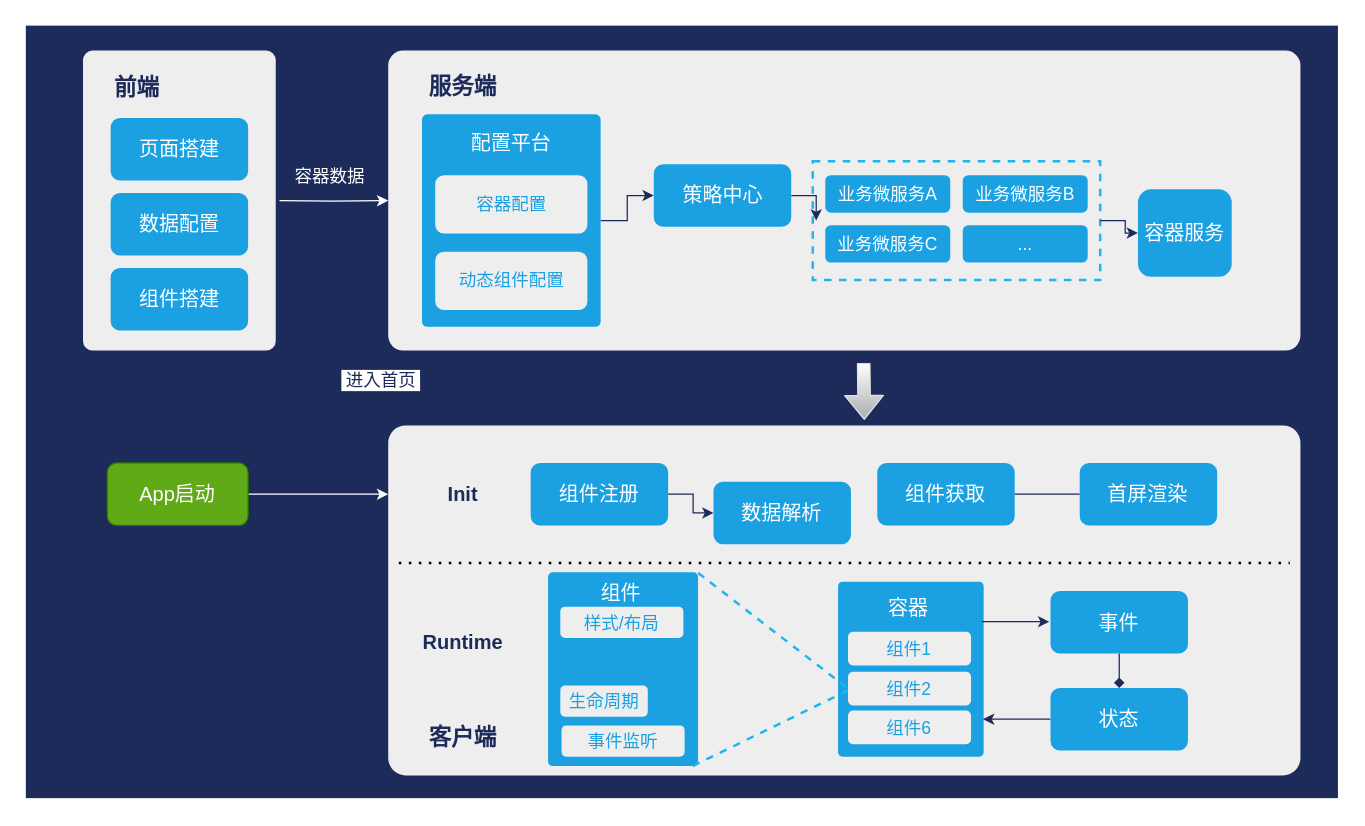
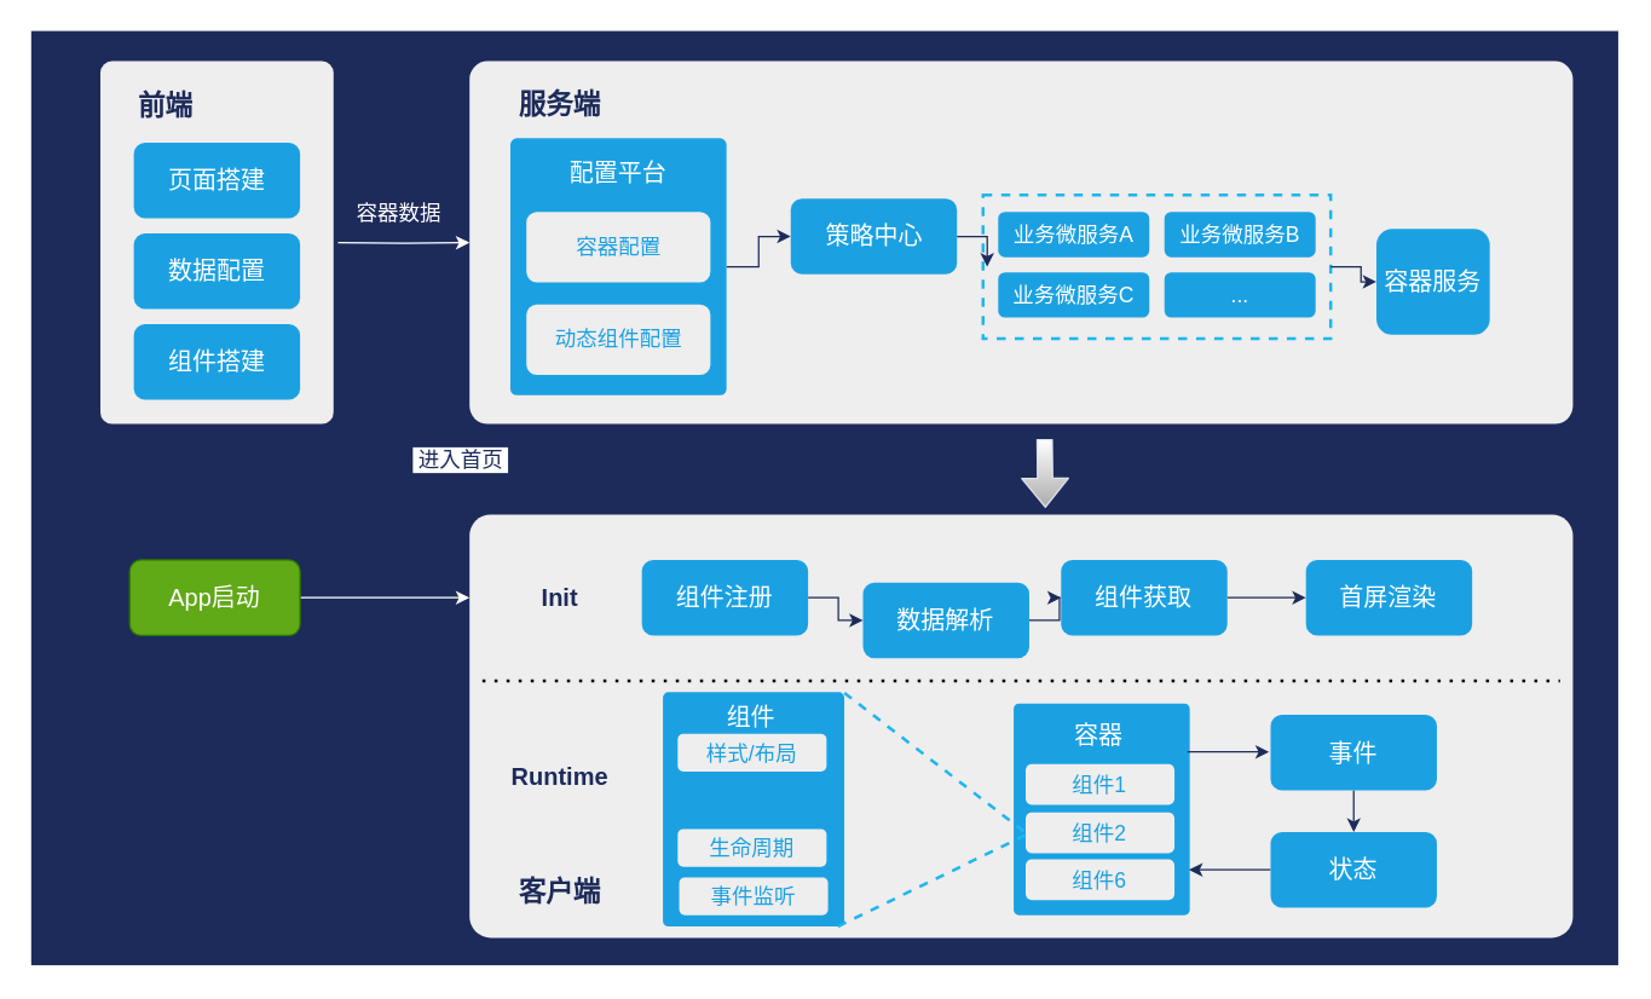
  <mxCell id="0" />
  <mxCell id="1" parent="0" />
  <mxCell id="2" value="" style="rounded=0;whiteSpace=wrap;html=1;align=left;strokeColor=none;fillColor=#1D2B5A;" parent="1" vertex="1"><mxGeometry width="1050" height="618.2" as="geometry" x="20" y="20" /></mxCell>
  <mxCell id="3" value="" style="group" vertex="1" connectable="0" parent="1"><mxGeometry x="310" y="40" width="730" height="240" as="geometry" /></mxCell>
  <mxCell id="4" value="" style="rounded=1;whiteSpace=wrap;html=1;fillColor=#eeeeee;strokeColor=none;arcSize=5;" parent="3" vertex="1"><mxGeometry width="730" height="240" as="geometry" /></mxCell>
  <mxCell id="5" value="&lt;font color=&quot;#1d2b5a&quot; size=&quot;1&quot;&gt;&lt;b style=&quot;font-size: 18px&quot;&gt;服务端&lt;/b&gt;&lt;/font&gt;" style="text;html=1;strokeColor=none;fillColor=none;align=center;verticalAlign=middle;whiteSpace=wrap;rounded=0;" parent="3" vertex="1"><mxGeometry x="30" y="19" width="60" height="20" as="geometry" /></mxCell>
  <mxCell id="6" value="" style="rounded=0;whiteSpace=wrap;html=1;fillColor=none;dashed=1;strokeColor=#1FB6EE;strokeWidth=2;" vertex="1" parent="3"><mxGeometry x="339.75" y="88.5" width="230" height="95" as="geometry" /></mxCell>
  <mxCell id="7" value="" style="edgeStyle=orthogonalEdgeStyle;rounded=0;orthogonalLoop=1;jettySize=auto;html=1;strokeColor=#1D2B5A;" edge="1" parent="3" source="8" target="6"><mxGeometry relative="1" as="geometry" /></mxCell>
  <mxCell id="8" value="&lt;font style=&quot;font-size: 16px&quot;&gt;策略中心&lt;/font&gt;" style="text;html=1;align=center;verticalAlign=middle;whiteSpace=wrap;rounded=1;fillColor=#1ba1e2;fontColor=#FFFFFF;" vertex="1" parent="3"><mxGeometry x="212.5" y="91" width="110" height="50" as="geometry" /></mxCell>
  <mxCell id="9" value="&lt;font style=&quot;font-size: 14px&quot;&gt;业务微服务C&lt;/font&gt;" style="text;html=1;align=center;verticalAlign=middle;whiteSpace=wrap;rounded=1;fillColor=#1ba1e2;fontColor=#FFFFFF;" vertex="1" parent="3"><mxGeometry x="349.75" y="139.66" width="100" height="30" as="geometry" /></mxCell>
  <mxCell id="10" value="" style="edgeStyle=orthogonalEdgeStyle;rounded=0;orthogonalLoop=1;jettySize=auto;html=1;strokeColor=#1D2B5A;exitX=1;exitY=0.5;exitDx=0;exitDy=0;" edge="1" parent="3" source="16" target="8"><mxGeometry relative="1" as="geometry"><mxPoint x="162" y="83.5" as="sourcePoint" /></mxGeometry></mxCell>
  <mxCell id="11" value="&lt;font style=&quot;font-size: 14px&quot;&gt;业务微服务A&lt;/font&gt;" style="text;html=1;align=center;verticalAlign=middle;whiteSpace=wrap;rounded=1;fillColor=#1ba1e2;fontColor=#FFFFFF;" vertex="1" parent="3"><mxGeometry x="349.75" y="99.66" width="100" height="30" as="geometry" /></mxCell>
  <mxCell id="12" value="&lt;font style=&quot;font-size: 14px&quot;&gt;业务微服务B&lt;/font&gt;" style="text;html=1;align=center;verticalAlign=middle;whiteSpace=wrap;rounded=1;fillColor=#1ba1e2;fontColor=#FFFFFF;" vertex="1" parent="3"><mxGeometry x="459.75" y="99.66" width="100" height="30" as="geometry" /></mxCell>
  <mxCell id="13" value="&lt;span style=&quot;font-size: 14px&quot;&gt;...&lt;/span&gt;" style="text;html=1;align=center;verticalAlign=middle;whiteSpace=wrap;rounded=1;fillColor=#1ba1e2;fontColor=#FFFFFF;" vertex="1" parent="3"><mxGeometry x="459.75" y="139.66" width="100" height="30" as="geometry" /></mxCell>
  <mxCell id="14" value="&lt;font style=&quot;font-size: 16px&quot;&gt;容器服务&lt;/font&gt;" style="text;html=1;align=center;verticalAlign=middle;whiteSpace=wrap;rounded=1;fillColor=#1ba1e2;fontColor=#FFFFFF;" vertex="1" parent="3"><mxGeometry x="600" y="111" width="75" height="70" as="geometry" /></mxCell>
  <mxCell id="15" value="" style="edgeStyle=orthogonalEdgeStyle;rounded=0;orthogonalLoop=1;jettySize=auto;html=1;strokeColor=#1D2B5A;" edge="1" parent="3" source="6" target="14"><mxGeometry relative="1" as="geometry" /></mxCell>
  <mxCell id="16" value="" style="rounded=1;whiteSpace=wrap;html=1;dashed=1;fillColor=#1BA1E2;strokeColor=none;arcSize=3;" vertex="1" parent="3"><mxGeometry x="27.01" y="51" width="142.99" height="170" as="geometry" /></mxCell>
  <mxCell id="17" value="&lt;font style=&quot;font-size: 16px&quot; color=&quot;#ffffff&quot;&gt;配置平台&lt;/font&gt;" style="rounded=1;whiteSpace=wrap;html=1;dashed=1;fillColor=none;strokeColor=none;" vertex="1" parent="3"><mxGeometry x="49.804" y="50.996" width="97.391" height="46.667" as="geometry" /></mxCell>
  <mxCell id="18" value="&lt;font style=&quot;font-size: 14px&quot; color=&quot;#1ba1e2&quot;&gt;容器配置&lt;/font&gt;" style="text;html=1;align=center;verticalAlign=middle;whiteSpace=wrap;rounded=1;fontColor=#FFFFFF;fillColor=#EEEEEE;" vertex="1" parent="3"><mxGeometry x="37.634" y="99.658" width="121.739" height="46.667" as="geometry" /></mxCell>
  <mxCell id="19" value="&lt;font style=&quot;font-size: 14px&quot; color=&quot;#1ba1e2&quot;&gt;动态组件配置&lt;/font&gt;" style="text;html=1;align=center;verticalAlign=middle;whiteSpace=wrap;rounded=1;fontColor=#FFFFFF;fillColor=#EEEEEE;" vertex="1" parent="3"><mxGeometry x="37.637" y="160.998" width="121.739" height="46.667" as="geometry" /></mxCell>
  <mxCell id="20" value="" style="edgeStyle=orthogonalEdgeStyle;rounded=0;orthogonalLoop=1;jettySize=auto;html=1;strokeColor=#FFFFFF;" edge="1" parent="1" target="4"><mxGeometry relative="1" as="geometry"><mxPoint x="223" y="160" as="sourcePoint" /></mxGeometry></mxCell>
  <mxCell id="21" value="&lt;font style=&quot;font-size: 14px; line-height: 140%;&quot; color=&quot;#ffffff&quot;&gt;&amp;nbsp;容器数据&amp;nbsp;&lt;/font&gt;" style="edgeLabel;html=1;align=center;verticalAlign=middle;resizable=0;points=[];labelBackgroundColor=#1D2B5A;" vertex="1" connectable="0" parent="20"><mxGeometry relative="1" as="geometry"><mxPoint x="-5" y="-20" as="offset" /></mxGeometry></mxCell>
  <mxCell id="22" value="" style="rounded=1;whiteSpace=wrap;html=1;fillColor=#eeeeee;strokeColor=none;arcSize=5;" parent="1" vertex="1"><mxGeometry x="65.76" y="40" width="154.25" height="240" as="geometry" /></mxCell>
  <mxCell id="23" value="&lt;font color=&quot;#1d2b5a&quot;&gt;&lt;span style=&quot;font-size: 18px&quot;&gt;&lt;b&gt;前端&lt;/b&gt;&lt;/span&gt;&lt;/font&gt;" style="text;html=1;strokeColor=none;fillColor=none;align=center;verticalAlign=middle;whiteSpace=wrap;rounded=0;" parent="1" vertex="1"><mxGeometry x="87.88" y="60" width="42.12" height="20" as="geometry" /></mxCell>
  <mxCell id="24" value="&lt;font style=&quot;font-size: 16px&quot;&gt;页面搭建&lt;/font&gt;" style="text;html=1;align=center;verticalAlign=middle;whiteSpace=wrap;rounded=1;fillColor=#1ba1e2;fontColor=#FFFFFF;" parent="1" vertex="1"><mxGeometry x="87.88" y="94" width="110" height="50" as="geometry" /></mxCell>
  <mxCell id="25" value="" style="edgeStyle=orthogonalEdgeStyle;rounded=0;orthogonalLoop=1;jettySize=auto;html=1;strokeColor=#FFFFFF;" parent="1" source="27" target="28" edge="1"><mxGeometry relative="1" as="geometry"><Array as="points"><mxPoint x="240" y="395" /><mxPoint x="240" y="395" /></Array></mxGeometry></mxCell>
  <mxCell id="26" value="&lt;font style=&quot;font-size: 14px&quot;&gt;&amp;nbsp;进入首页&amp;nbsp;&lt;/font&gt;" style="edgeLabel;html=1;align=center;verticalAlign=middle;resizable=0;points=[];fontColor=#1D2B5A;" vertex="1" connectable="0" parent="25"><mxGeometry x="-0.058" y="2" relative="1" as="geometry"><mxPoint x="53" y="-90" as="offset" /></mxGeometry></mxCell>
  <mxCell id="27" value="&lt;font style=&quot;font-size: 16px&quot;&gt;App启动&lt;/font&gt;" style="text;html=1;align=center;verticalAlign=middle;whiteSpace=wrap;rounded=1;fillColor=#60a917;strokeColor=#2D7600;fontColor=#ffffff;" parent="1" vertex="1"><mxGeometry x="85.13" y="370" width="112.75" height="50" as="geometry" /></mxCell>
  <mxCell id="28" value="" style="rounded=1;whiteSpace=wrap;html=1;fillColor=#eeeeee;strokeColor=none;arcSize=5;" parent="1" vertex="1"><mxGeometry x="310" y="340" width="730" height="280" as="geometry" /></mxCell>
  <mxCell id="29" value="&lt;font color=&quot;#1d2b5a&quot; size=&quot;1&quot;&gt;&lt;b style=&quot;font-size: 18px&quot;&gt;客户端&lt;/b&gt;&lt;/font&gt;" style="text;html=1;strokeColor=none;fillColor=none;align=center;verticalAlign=middle;whiteSpace=wrap;rounded=0;" parent="1" vertex="1"><mxGeometry x="340" y="580" width="60" height="20" as="geometry" /></mxCell>
  <mxCell id="30" value="&lt;font style=&quot;font-size: 16px&quot;&gt;数据配置&lt;/font&gt;" style="text;html=1;align=center;verticalAlign=middle;whiteSpace=wrap;rounded=1;fillColor=#1ba1e2;fontColor=#FFFFFF;" vertex="1" parent="1"><mxGeometry x="87.88" y="154" width="110" height="50" as="geometry" /></mxCell>
  <mxCell id="31" value="&lt;font style=&quot;font-size: 16px&quot;&gt;组件搭建&lt;/font&gt;" style="text;html=1;align=center;verticalAlign=middle;whiteSpace=wrap;rounded=1;fillColor=#1ba1e2;fontColor=#FFFFFF;" vertex="1" parent="1"><mxGeometry x="87.88" y="214" width="110" height="50" as="geometry" /></mxCell>
  <mxCell id="32" value="" style="shape=flexArrow;endArrow=classic;html=1;strokeColor=#DCE1E6;gradientColor=#ffffff;exitX=0.47;exitY=-0.01;exitDx=0;exitDy=0;exitPerimeter=0;fillColor=#ABABAB;gradientDirection=north;" edge="1" parent="1"><mxGeometry width="50" height="50" relative="1" as="geometry"><mxPoint x="690.5" y="290" as="sourcePoint" /><mxPoint x="691" y="335.5" as="targetPoint" /></mxGeometry></mxCell>
  <mxCell id="33" value="" style="edgeStyle=orthogonalEdgeStyle;rounded=0;orthogonalLoop=1;jettySize=auto;html=1;fontColor=#1D2B5A;strokeColor=#1D2B5A;" edge="1" parent="1" source="34" target="36"><mxGeometry relative="1" as="geometry" /></mxCell>
  <mxCell id="34" value="&lt;span style=&quot;font-size: 16px&quot;&gt;组件注册&lt;/span&gt;" style="text;html=1;align=center;verticalAlign=middle;whiteSpace=wrap;rounded=1;fillColor=#1ba1e2;fontColor=#FFFFFF;" vertex="1" parent="1"><mxGeometry x="424" y="370" width="110" height="50" as="geometry" /></mxCell>
+ <mxCell id="35" value="" style="edgeStyle=orthogonalEdgeStyle;rounded=0;orthogonalLoop=1;jettySize=auto;html=1;fontColor=#1D2B5A;strokeColor=#1D2B5A;" edge="1" parent="1" source="36" target="38"><mxGeometry relative="1" as="geometry" /></mxCell>
  <mxCell id="36" value="&lt;span style=&quot;font-size: 16px&quot;&gt;数据解析&lt;/span&gt;" style="text;html=1;align=center;verticalAlign=middle;whiteSpace=wrap;rounded=1;fillColor=#1ba1e2;fontColor=#FFFFFF;" vertex="1" parent="1"><mxGeometry x="570.32" y="385" width="110" height="50" as="geometry" /></mxCell>
- <mxCell id="37" value="" style="edgeStyle=orthogonalEdgeStyle;rounded=0;orthogonalLoop=1;jettySize=auto;html=1;fontColor=#1D2B5A;strokeColor=#1D2B5A;endArrow=none;" edge="1" parent="1" source="38" target="39"><mxGeometry relative="1" as="geometry" /></mxCell>
+ <mxCell id="37" value="" style="edgeStyle=orthogonalEdgeStyle;rounded=0;orthogonalLoop=1;jettySize=auto;html=1;fontColor=#1D2B5A;strokeColor=#1D2B5A;" edge="1" parent="1" source="38" target="39"><mxGeometry relative="1" as="geometry" /></mxCell>
  <mxCell id="38" value="&lt;span style=&quot;font-size: 16px&quot;&gt;组件获取&lt;/span&gt;" style="text;html=1;align=center;verticalAlign=middle;whiteSpace=wrap;rounded=1;fillColor=#1ba1e2;fontColor=#FFFFFF;" vertex="1" parent="1"><mxGeometry x="701.36" y="370" width="110" height="50" as="geometry" /></mxCell>
  <mxCell id="39" value="&lt;span style=&quot;font-size: 16px&quot;&gt;首屏渲染&lt;/span&gt;" style="text;html=1;align=center;verticalAlign=middle;whiteSpace=wrap;rounded=1;fillColor=#1ba1e2;fontColor=#FFFFFF;" vertex="1" parent="1"><mxGeometry x="863.36" y="370" width="110" height="50" as="geometry" /></mxCell>
  <mxCell id="40" value="" style="endArrow=none;dashed=1;html=1;dashPattern=1 3;strokeWidth=2;fontColor=#FFFFFF;" parent="1" edge="1"><mxGeometry width="50" height="50" relative="1" as="geometry"><mxPoint x="318.5" y="450" as="sourcePoint" /><mxPoint x="1031.5" y="450" as="targetPoint" /></mxGeometry></mxCell>
  <mxCell id="41" value="&lt;font color=&quot;#1d2b5a&quot; style=&quot;font-size: 16px&quot;&gt;&lt;b&gt;Init&lt;br&gt;&lt;/b&gt;&lt;/font&gt;" style="text;html=1;strokeColor=none;fillColor=none;align=center;verticalAlign=middle;whiteSpace=wrap;rounded=0;" vertex="1" parent="1"><mxGeometry x="340" y="372.5" width="60" height="45" as="geometry" /></mxCell>
  <mxCell id="42" value="&lt;font color=&quot;#1d2b5a&quot; style=&quot;font-size: 16px&quot;&gt;&lt;b&gt;Runtime&lt;br&gt;&lt;/b&gt;&lt;/font&gt;" style="text;html=1;strokeColor=none;fillColor=none;align=center;verticalAlign=middle;whiteSpace=wrap;rounded=0;" vertex="1" parent="1"><mxGeometry x="340" y="470" width="60" height="85" as="geometry" /></mxCell>
  <mxCell id="43" value="" style="group" vertex="1" connectable="0" parent="1"><mxGeometry x="670" y="465" width="116.5" height="140" as="geometry" /></mxCell>
  <mxCell id="44" value="" style="rounded=1;whiteSpace=wrap;html=1;dashed=1;fillColor=#1BA1E2;strokeColor=none;arcSize=3;" vertex="1" parent="43"><mxGeometry width="116.5" height="140" as="geometry" /></mxCell>
  <mxCell id="45" value="&lt;font color=&quot;#1ba1e2&quot;&gt;&lt;span style=&quot;font-size: 14px&quot;&gt;组件1&lt;/span&gt;&lt;/font&gt;" style="text;html=1;align=center;verticalAlign=middle;whiteSpace=wrap;rounded=1;fontColor=#FFFFFF;fillColor=#EEEEEE;" vertex="1" parent="43"><mxGeometry x="7.94" y="40" width="98.47" height="27" as="geometry" /></mxCell>
  <mxCell id="46" value="&lt;span style=&quot;color: rgb(255 , 255 , 255) ; font-size: 16px&quot;&gt;容器&lt;/span&gt;" style="rounded=1;whiteSpace=wrap;html=1;dashed=1;fillColor=none;strokeColor=none;" vertex="1" parent="43"><mxGeometry x="7.94" y="10" width="97.48" height="22" as="geometry" /></mxCell>
  <mxCell id="47" value="&lt;font color=&quot;#1ba1e2&quot;&gt;&lt;span style=&quot;font-size: 14px&quot;&gt;组件6&lt;/span&gt;&lt;/font&gt;" style="text;html=1;align=center;verticalAlign=middle;whiteSpace=wrap;rounded=1;fontColor=#FFFFFF;fillColor=#EEEEEE;" vertex="1" parent="43"><mxGeometry x="7.94" y="103" width="98.47" height="27" as="geometry" /></mxCell>
  <mxCell id="48" value="&lt;font color=&quot;#1ba1e2&quot;&gt;&lt;span style=&quot;font-size: 14px&quot;&gt;组件2&lt;/span&gt;&lt;/font&gt;" style="text;html=1;align=center;verticalAlign=middle;whiteSpace=wrap;rounded=1;fontColor=#FFFFFF;fillColor=#EEEEEE;" vertex="1" parent="43"><mxGeometry x="7.94" y="72" width="98.47" height="27" as="geometry" /></mxCell>
  <mxCell id="49" value="" style="rounded=1;whiteSpace=wrap;html=1;dashed=1;fillColor=#1BA1E2;strokeColor=none;arcSize=3;" vertex="1" parent="1"><mxGeometry x="437.94" y="457.5" width="120" height="155" as="geometry" /></mxCell>
  <mxCell id="50" value="&lt;font color=&quot;#1ba1e2&quot;&gt;&lt;span style=&quot;font-size: 14px&quot;&gt;样式/布局&lt;/span&gt;&lt;/font&gt;" style="text;html=1;align=center;verticalAlign=middle;whiteSpace=wrap;rounded=1;fontColor=#FFFFFF;fillColor=#EEEEEE;" vertex="1" parent="1"><mxGeometry x="447.72" y="485" width="98.47" height="25" as="geometry" /></mxCell>
  <mxCell id="51" value="&lt;font color=&quot;#ffffff&quot;&gt;&lt;span style=&quot;font-size: 16px&quot;&gt;组件&lt;/span&gt;&lt;/font&gt;" style="rounded=1;whiteSpace=wrap;html=1;dashed=1;fillColor=none;strokeColor=none;" vertex="1" parent="1"><mxGeometry x="447.72" y="463" width="97.48" height="22" as="geometry" /></mxCell>
- <mxCell id="52" value="&lt;font color=&quot;#1ba1e2&quot;&gt;&lt;span style=&quot;font-size: 14px&quot;&gt;生命周期&lt;/span&gt;&lt;/font&gt;" style="text;html=1;align=center;verticalAlign=middle;whiteSpace=wrap;rounded=1;fontColor=#FFFFFF;fillColor=#EEEEEE;" vertex="1" parent="1"><mxGeometry x="447.72" y="548" width="70" height="25" as="geometry" /></mxCell>
+ <mxCell id="52" value="&lt;font color=&quot;#1ba1e2&quot;&gt;&lt;span style=&quot;font-size: 14px&quot;&gt;生命周期&lt;/span&gt;&lt;/font&gt;" style="text;html=1;align=center;verticalAlign=middle;whiteSpace=wrap;rounded=1;fontColor=#FFFFFF;fillColor=#EEEEEE;" vertex="1" parent="1"><mxGeometry x="447.72" y="548" width="98.47" height="25" as="geometry" /></mxCell>
  <mxCell id="53" value="&lt;font color=&quot;#1ba1e2&quot;&gt;&lt;span style=&quot;font-size: 14px&quot;&gt;事件监听&lt;/span&gt;&lt;/font&gt;" style="text;html=1;align=center;verticalAlign=middle;whiteSpace=wrap;rounded=1;fontColor=#FFFFFF;fillColor=#EEEEEE;" vertex="1" parent="1"><mxGeometry x="448.71" y="580" width="98.47" height="25" as="geometry" /></mxCell>
  <mxCell id="54" value="" style="endArrow=none;html=1;strokeWidth=2;fontColor=#FFFFFF;strokeColor=#1FB6EE;dashed=1;entryX=0;entryY=0.5;entryDx=0;entryDy=0;" edge="1" parent="1" target="48"><mxGeometry width="50" height="50" relative="1" as="geometry"><mxPoint x="558" y="458" as="sourcePoint" /><mxPoint x="648" y="510" as="targetPoint" /></mxGeometry></mxCell>
  <mxCell id="55" value="" style="endArrow=none;html=1;strokeWidth=2;fontColor=#FFFFFF;strokeColor=#1FB6EE;dashed=1;" edge="1" parent="1"><mxGeometry width="50" height="50" relative="1" as="geometry"><mxPoint x="553.75" y="612.5" as="sourcePoint" /><mxPoint x="680" y="551" as="targetPoint" /></mxGeometry></mxCell>
  <mxCell id="56" value="" style="edgeStyle=orthogonalEdgeStyle;rounded=0;orthogonalLoop=1;jettySize=auto;html=1;fontColor=#1D2B5A;strokeColor=#1D2B5A;exitX=0;exitY=0.5;exitDx=0;exitDy=0;" edge="1" parent="1" source="57"><mxGeometry relative="1" as="geometry"><mxPoint x="836" y="575" as="sourcePoint" /><mxPoint x="786" y="575" as="targetPoint" /><Array as="points" /></mxGeometry></mxCell>
  <mxCell id="57" value="&lt;span style=&quot;font-size: 16px&quot;&gt;状态&lt;/span&gt;" style="text;html=1;align=center;verticalAlign=middle;whiteSpace=wrap;rounded=1;fillColor=#1ba1e2;fontColor=#FFFFFF;" vertex="1" parent="1"><mxGeometry x="840" y="550" width="110" height="50" as="geometry" /></mxCell>
- <mxCell id="58" value="" style="edgeStyle=orthogonalEdgeStyle;rounded=0;orthogonalLoop=1;jettySize=auto;html=1;fontColor=#1D2B5A;strokeColor=#1D2B5A;endArrow=diamond;" edge="1" parent="1" source="59" target="57"><mxGeometry relative="1" as="geometry" /></mxCell>
+ <mxCell id="58" value="" style="edgeStyle=orthogonalEdgeStyle;rounded=0;orthogonalLoop=1;jettySize=auto;html=1;fontColor=#1D2B5A;strokeColor=#1D2B5A;" edge="1" parent="1" source="59" target="57"><mxGeometry relative="1" as="geometry" /></mxCell>
  <mxCell id="59" value="&lt;span style=&quot;font-size: 16px&quot;&gt;事件&lt;/span&gt;" style="text;html=1;align=center;verticalAlign=middle;whiteSpace=wrap;rounded=1;fillColor=#1ba1e2;fontColor=#FFFFFF;" vertex="1" parent="1"><mxGeometry x="840" y="472.5" width="110" height="50" as="geometry" /></mxCell>
  <mxCell id="60" value="" style="edgeStyle=orthogonalEdgeStyle;rounded=0;orthogonalLoop=1;jettySize=auto;html=1;fontColor=#1D2B5A;strokeColor=#1D2B5A;exitX=0;exitY=0.5;exitDx=0;exitDy=0;endArrow=none;endFill=0;startArrow=classic;startFill=1;" edge="1" parent="1"><mxGeometry relative="1" as="geometry"><mxPoint x="839" y="497" as="sourcePoint" /><mxPoint x="785" y="497" as="targetPoint" /><Array as="points" /></mxGeometry></mxCell>
